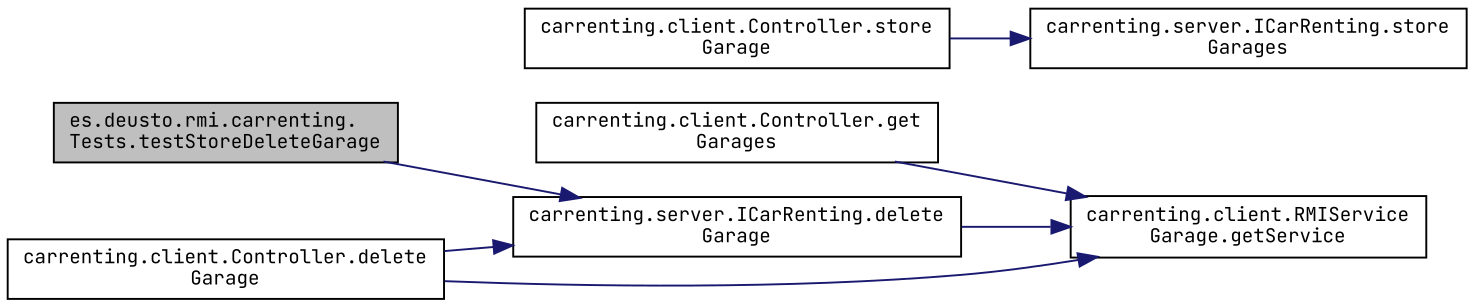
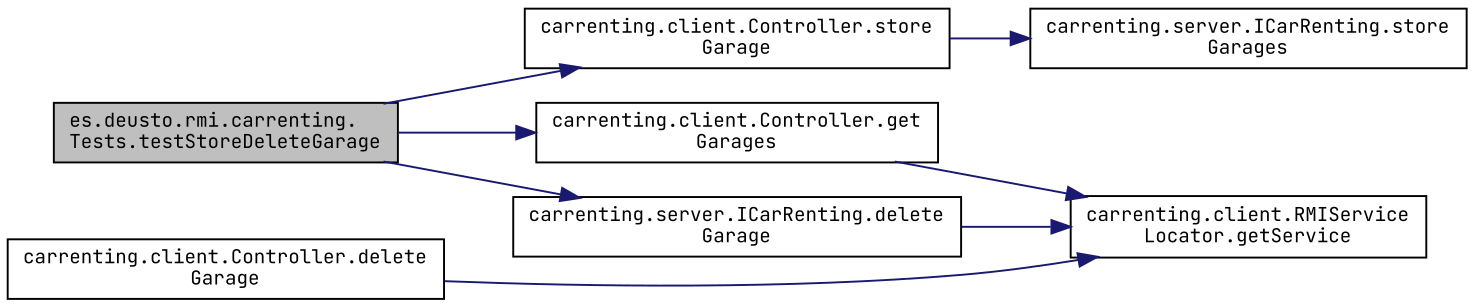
  digraph {
    fontname="JetBrains Mono"
    rankdir=LR
    node [color=black fillcolor=white fontname="JetBrains Mono" fontsize=10 shape=record style=filled]
    edge [color=midnightblue fontname="JetBrains Mono" fontsize=10 labelfontname=Helvetica labelfontsize=10 style=solid]
    n1 [fillcolor=grey75 fontcolor=black height=0.2 label="es.deusto.rmi.carrenting.\lTests.testStoreDeleteGarage" width=0.4]
    n2 [height=0.2 label="carrenting.client.Controller.store\lGarage" width=0.4]
    n3 [height=0.2 label="carrenting.client.Controller.get\lGarages" width=0.4]
    n4 [height=0.2 label="carrenting.server.ICarRenting.delete\lGarage" width=0.4]
    n5 [height=0.2 label="carrenting.server.ICarRenting.store\lGarages" width=0.4]
-   n6 [height=0.2 label="carrenting.client.RMIService\lGarage.getService" width=0.4]
+   n6 [height=0.2 label="carrenting.client.RMIService\lLocator.getService" width=0.4]
    n7 [height=0.2 label="carrenting.client.Controller.delete\lGarage" width=0.4]
+   n1 -> n2
+   n1 -> n3
    n1 -> n4
    n2 -> n5
    n3 -> n6
    n4 -> n6
-   n7 -> n4
    n7 -> n6
  }
